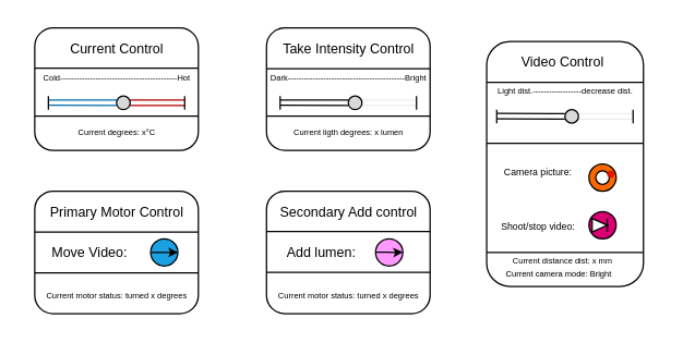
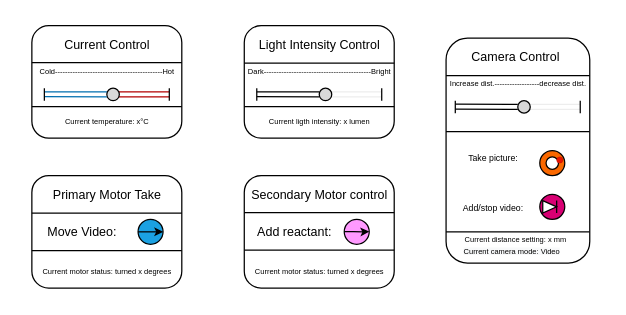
  <mxCell id="0" />
  <mxCell id="1" parent="0" />
  <mxCell id="2" value="" style="rounded=1;whiteSpace=wrap;html=1;" parent="1" vertex="1"><mxGeometry x="25" y="20" width="120" height="90" as="geometry" /></mxCell>
  <mxCell id="3" value="" style="shape=link;html=1;rounded=0;startArrow=none;sketch=0;fillColor=#e51400;strokeColor=#B20000;" parent="1" source="4" edge="1"><mxGeometry width="100" relative="1" as="geometry"><mxPoint x="35" y="74.88" as="sourcePoint" /><mxPoint x="135" y="75" as="targetPoint" /><Array as="points"><mxPoint x="85" y="74.88" /></Array></mxGeometry></mxCell>
  <mxCell id="4" value="" style="ellipse;whiteSpace=wrap;html=1;aspect=fixed;fillStyle=auto;fillColor=#D9D9D9;" parent="1" vertex="1"><mxGeometry x="85" y="70" width="10" height="10" as="geometry" /></mxCell>
  <mxCell id="5" value="" style="shape=link;html=1;rounded=0;endArrow=none;fillColor=#1ba1e2;strokeColor=#006EAF;" parent="1" target="4" edge="1"><mxGeometry width="100" relative="1" as="geometry"><mxPoint x="35" y="74.88" as="sourcePoint" /><mxPoint x="135" y="74.88" as="targetPoint" /><Array as="points" /></mxGeometry></mxCell>
  <mxCell id="6" value="" style="endArrow=none;html=1;rounded=0;shadow=0;" parent="1" edge="1"><mxGeometry width="50" height="50" relative="1" as="geometry"><mxPoint x="135" y="80" as="sourcePoint" /><mxPoint x="135" y="80" as="targetPoint" /><Array as="points"><mxPoint x="135" y="70" /></Array></mxGeometry></mxCell>
  <mxCell id="7" value="" style="endArrow=none;html=1;rounded=0;shadow=0;" parent="1" edge="1"><mxGeometry width="50" height="50" relative="1" as="geometry"><mxPoint x="35" y="80" as="sourcePoint" /><mxPoint x="35" y="80" as="targetPoint" /><Array as="points"><mxPoint x="35" y="70" /></Array></mxGeometry></mxCell>
  <mxCell id="8" value="" style="rounded=1;whiteSpace=wrap;html=1;" parent="1" vertex="1"><mxGeometry x="195" y="20" width="120" height="90" as="geometry" /></mxCell>
  <mxCell id="9" value="" style="shape=link;html=1;rounded=0;startArrow=none;sketch=0;strokeColor=#EDEDED;" parent="1" source="10" edge="1"><mxGeometry width="100" relative="1" as="geometry"><mxPoint x="205" y="74.88" as="sourcePoint" /><mxPoint x="305" y="75" as="targetPoint" /><Array as="points"><mxPoint x="255" y="74.88" /></Array></mxGeometry></mxCell>
  <mxCell id="10" value="" style="ellipse;whiteSpace=wrap;html=1;aspect=fixed;fillStyle=auto;fillColor=#D9D9D9;" parent="1" vertex="1"><mxGeometry x="255" y="70" width="10" height="10" as="geometry" /></mxCell>
  <mxCell id="11" value="" style="shape=link;html=1;rounded=0;endArrow=none;fillColor=#1ba1e2;strokeColor=#000000;" parent="1" target="10" edge="1"><mxGeometry width="100" relative="1" as="geometry"><mxPoint x="205" y="74.88" as="sourcePoint" /><mxPoint x="305" y="74.88" as="targetPoint" /><Array as="points" /></mxGeometry></mxCell>
  <mxCell id="12" value="" style="endArrow=none;html=1;rounded=0;shadow=0;" parent="1" edge="1"><mxGeometry width="50" height="50" relative="1" as="geometry"><mxPoint x="305" y="80" as="sourcePoint" /><mxPoint x="305" y="80" as="targetPoint" /><Array as="points"><mxPoint x="305" y="70" /></Array></mxGeometry></mxCell>
  <mxCell id="13" value="" style="endArrow=none;html=1;rounded=0;shadow=0;" parent="1" edge="1"><mxGeometry width="50" height="50" relative="1" as="geometry"><mxPoint x="205" y="80" as="sourcePoint" /><mxPoint x="205" y="80" as="targetPoint" /><Array as="points"><mxPoint x="205" y="70" /></Array></mxGeometry></mxCell>
  <mxCell id="14" value="&lt;br&gt;&lt;br&gt;" style="rounded=1;whiteSpace=wrap;html=1;fillStyle=auto;" parent="1" vertex="1"><mxGeometry x="25" y="140" width="120" height="90" as="geometry" /></mxCell>
  <mxCell id="15" value="" style="ellipse;whiteSpace=wrap;html=1;aspect=fixed;fillStyle=auto;fillColor=#1ba1e2;fontColor=#ffffff;strokeColor=#000000;labelBorderColor=#000000;" parent="1" vertex="1"><mxGeometry x="110" y="175" width="20" height="20" as="geometry" /></mxCell>
  <mxCell id="16" value="&lt;span style=&quot;&quot;&gt;&lt;font style=&quot;font-size: 10px;&quot;&gt;Move Video:&lt;/font&gt;&lt;/span&gt;" style="text;html=1;align=center;verticalAlign=middle;resizable=0;points=[];autosize=1;strokeColor=none;fillColor=none;fontColor=#000000;" parent="1" vertex="1"><mxGeometry x="25" y="170" width="80" height="30" as="geometry" /></mxCell>
  <mxCell id="17" value="" style="endArrow=classic;html=1;rounded=1;shadow=0;labelBackgroundColor=#FF3333;labelBorderColor=#FF3333;sketch=0;fontColor=#000000;startSize=1;endSize=4;sourcePerimeterSpacing=1;targetPerimeterSpacing=0;" parent="1" edge="1"><mxGeometry width="50" height="50" relative="1" as="geometry"><mxPoint x="110" y="185" as="sourcePoint" /><mxPoint x="130" y="185" as="targetPoint" /></mxGeometry></mxCell>
  <mxCell id="18" value="" style="rounded=1;whiteSpace=wrap;html=1;fillStyle=auto;" parent="1" vertex="1"><mxGeometry x="195" y="140" width="120" height="90" as="geometry" /></mxCell>
  <mxCell id="19" value="" style="ellipse;whiteSpace=wrap;html=1;aspect=fixed;fillStyle=auto;fillColor=#FF99FF;fontColor=#ffffff;strokeColor=#000000;labelBorderColor=#000000;" parent="1" vertex="1"><mxGeometry x="275" y="175" width="20" height="20" as="geometry" /></mxCell>
- <mxCell id="20" value="&lt;span style=&quot;&quot;&gt;&lt;font style=&quot;font-size: 10px;&quot;&gt;Add lumen:&lt;/font&gt;&lt;/span&gt;" style="text;html=1;align=center;verticalAlign=middle;resizable=0;points=[];autosize=1;strokeColor=none;fillColor=none;fontColor=#000000;" parent="1" vertex="1"><mxGeometry x="195" y="170" width="80" height="30" as="geometry" /></mxCell>
+ <mxCell id="20" value="&lt;span style=&quot;&quot;&gt;&lt;font style=&quot;font-size: 10px;&quot;&gt;Add reactant:&lt;/font&gt;&lt;/span&gt;" style="text;html=1;align=center;verticalAlign=middle;resizable=0;points=[];autosize=1;strokeColor=none;fillColor=none;fontColor=#000000;" parent="1" vertex="1"><mxGeometry x="195" y="170" width="80" height="30" as="geometry" /></mxCell>
  <mxCell id="21" value="" style="endArrow=classic;html=1;rounded=1;shadow=0;labelBackgroundColor=#FF3333;labelBorderColor=#FF3333;sketch=0;fontColor=#000000;startSize=1;endSize=4;sourcePerimeterSpacing=1;targetPerimeterSpacing=0;" parent="1" edge="1"><mxGeometry width="50" height="50" relative="1" as="geometry"><mxPoint x="275" y="184.8" as="sourcePoint" /><mxPoint x="295" y="184.8" as="targetPoint" /><Array as="points"><mxPoint x="290" y="185" /></Array></mxGeometry></mxCell>
  <mxCell id="22" value="" style="rounded=1;whiteSpace=wrap;html=1;fillStyle=auto;" vertex="1" parent="1"><mxGeometry x="356.5" y="30" width="115" height="180" as="geometry" /></mxCell>
- <mxCell id="23" value="&lt;font style=&quot;font-size: 6px;&quot;&gt;Light dist.------------------decrease dist.&lt;/font&gt;" style="text;html=1;align=center;verticalAlign=middle;resizable=0;points=[];autosize=1;strokeColor=none;fillColor=none;fontColor=#000000;" vertex="1" parent="1"><mxGeometry x="349" y="50" width="130" height="30" as="geometry" /></mxCell>
+ <mxCell id="23" value="&lt;font style=&quot;font-size: 6px;&quot;&gt;Increase dist.------------------decrease dist.&lt;/font&gt;" style="text;html=1;align=center;verticalAlign=middle;resizable=0;points=[];autosize=1;strokeColor=none;fillColor=none;fontColor=#000000;" vertex="1" parent="1"><mxGeometry x="349" y="50" width="130" height="30" as="geometry" /></mxCell>
  <mxCell id="24" value="" style="shape=link;html=1;rounded=0;startArrow=none;sketch=0;strokeColor=#EDEDED;" edge="1" parent="1" source="25"><mxGeometry width="100" relative="1" as="geometry"><mxPoint x="363.88" y="84.88" as="sourcePoint" /><mxPoint x="463.88" y="85" as="targetPoint" /><Array as="points"><mxPoint x="413.88" y="84.88" /></Array></mxGeometry></mxCell>
  <mxCell id="25" value="" style="ellipse;whiteSpace=wrap;html=1;aspect=fixed;fillStyle=auto;fillColor=#D9D9D9;" vertex="1" parent="1"><mxGeometry x="413.88" y="80" width="10" height="10" as="geometry" /></mxCell>
  <mxCell id="26" value="" style="shape=link;html=1;rounded=0;endArrow=none;fillColor=#1ba1e2;strokeColor=#000000;" edge="1" parent="1" target="25"><mxGeometry width="100" relative="1" as="geometry"><mxPoint x="363.88" y="84.88" as="sourcePoint" /><mxPoint x="463.88" y="84.88" as="targetPoint" /><Array as="points" /></mxGeometry></mxCell>
  <mxCell id="27" value="" style="endArrow=none;html=1;rounded=0;shadow=0;" edge="1" parent="1"><mxGeometry width="50" height="50" relative="1" as="geometry"><mxPoint x="463.88" y="90" as="sourcePoint" /><mxPoint x="463.88" y="90" as="targetPoint" /><Array as="points"><mxPoint x="463.88" y="80" /></Array></mxGeometry></mxCell>
  <mxCell id="28" value="" style="endArrow=none;html=1;rounded=0;shadow=0;" edge="1" parent="1"><mxGeometry width="50" height="50" relative="1" as="geometry"><mxPoint x="363.88" y="90" as="sourcePoint" /><mxPoint x="363.88" y="90" as="targetPoint" /><Array as="points"><mxPoint x="363.88" y="80" /></Array></mxGeometry></mxCell>
  <mxCell id="29" value="" style="endArrow=none;html=1;rounded=0;exitX=0;exitY=0.5;exitDx=0;exitDy=0;entryX=1;entryY=0.5;entryDx=0;entryDy=0;" edge="1" parent="1"><mxGeometry width="50" height="50" relative="1" as="geometry"><mxPoint x="356.5" y="60" as="sourcePoint" /><mxPoint x="471.5" y="60" as="targetPoint" /></mxGeometry></mxCell>
- <mxCell id="30" value="&lt;font style=&quot;font-size: 10px;&quot;&gt;Video Control&lt;/font&gt;" style="text;html=1;align=center;verticalAlign=middle;resizable=0;points=[];autosize=1;strokeColor=none;fillColor=none;fontColor=#000000;" vertex="1" parent="1"><mxGeometry x="366.5" y="30" width="90" height="30" as="geometry" /></mxCell>
- <mxCell id="31" value="&lt;font style=&quot;font-size: 10px;&quot;&gt;Take Intensity Control&lt;/font&gt;" style="text;html=1;align=center;verticalAlign=middle;resizable=0;points=[];autosize=1;strokeColor=none;fillColor=none;fontColor=#000000;" vertex="1" parent="1"><mxGeometry x="195" y="20" width="120" height="30" as="geometry" /></mxCell>
+ <mxCell id="30" value="&lt;font style=&quot;font-size: 10px;&quot;&gt;Camera Control&lt;/font&gt;" style="text;html=1;align=center;verticalAlign=middle;resizable=0;points=[];autosize=1;strokeColor=none;fillColor=none;fontColor=#000000;" vertex="1" parent="1"><mxGeometry x="366.5" y="30" width="90" height="30" as="geometry" /></mxCell>
+ <mxCell id="31" value="&lt;font style=&quot;font-size: 10px;&quot;&gt;Light Intensity Control&lt;/font&gt;" style="text;html=1;align=center;verticalAlign=middle;resizable=0;points=[];autosize=1;strokeColor=none;fillColor=none;fontColor=#000000;" vertex="1" parent="1"><mxGeometry x="195" y="20" width="120" height="30" as="geometry" /></mxCell>
  <mxCell id="32" value="&lt;font style=&quot;font-size: 10px;&quot;&gt;Current Control&lt;/font&gt;" style="text;html=1;align=center;verticalAlign=middle;resizable=0;points=[];autosize=1;strokeColor=none;fillColor=none;fontColor=#000000;" vertex="1" parent="1"><mxGeometry x="30" y="20" width="110" height="30" as="geometry" /></mxCell>
- <mxCell id="33" value="&lt;font style=&quot;font-size: 10px;&quot;&gt;Secondary Add control&lt;/font&gt;" style="text;html=1;align=center;verticalAlign=middle;resizable=0;points=[];autosize=1;strokeColor=none;fillColor=none;fontColor=#000000;" vertex="1" parent="1"><mxGeometry x="190" y="140" width="130" height="30" as="geometry" /></mxCell>
- <mxCell id="34" value="&lt;font style=&quot;font-size: 10px;&quot;&gt;Primary Motor Control&lt;/font&gt;" style="text;html=1;align=center;verticalAlign=middle;resizable=0;points=[];autosize=1;strokeColor=none;fillColor=none;fontColor=#000000;" vertex="1" parent="1"><mxGeometry x="25" y="140" width="120" height="30" as="geometry" /></mxCell>
+ <mxCell id="33" value="&lt;font style=&quot;font-size: 10px;&quot;&gt;Secondary Motor control&lt;/font&gt;" style="text;html=1;align=center;verticalAlign=middle;resizable=0;points=[];autosize=1;strokeColor=none;fillColor=none;fontColor=#000000;" vertex="1" parent="1"><mxGeometry x="190" y="140" width="130" height="30" as="geometry" /></mxCell>
+ <mxCell id="34" value="&lt;font style=&quot;font-size: 10px;&quot;&gt;Primary Motor Take&lt;/font&gt;" style="text;html=1;align=center;verticalAlign=middle;resizable=0;points=[];autosize=1;strokeColor=none;fillColor=none;fontColor=#000000;" vertex="1" parent="1"><mxGeometry x="25" y="140" width="120" height="30" as="geometry" /></mxCell>
  <mxCell id="35" value="&lt;font style=&quot;font-size: 6px;&quot;&gt;Cold-------------------------------------------Hot&lt;/font&gt;" style="text;html=1;align=center;verticalAlign=middle;resizable=0;points=[];autosize=1;strokeColor=none;fillColor=none;fontColor=#000000;" vertex="1" parent="1"><mxGeometry x="20" y="40" width="130" height="30" as="geometry" /></mxCell>
- <mxCell id="36" value="&lt;font style=&quot;font-size: 6px;&quot;&gt;Current degrees: x°C&lt;/font&gt;" style="text;html=1;align=center;verticalAlign=middle;resizable=0;points=[];autosize=1;strokeColor=none;fillColor=none;fontColor=#000000;" vertex="1" parent="1"><mxGeometry x="40" y="80" width="90" height="30" as="geometry" /></mxCell>
+ <mxCell id="36" value="&lt;font style=&quot;font-size: 6px;&quot;&gt;Current temperature: x°C&lt;/font&gt;" style="text;html=1;align=center;verticalAlign=middle;resizable=0;points=[];autosize=1;strokeColor=none;fillColor=none;fontColor=#000000;" vertex="1" parent="1"><mxGeometry x="40" y="80" width="90" height="30" as="geometry" /></mxCell>
  <mxCell id="37" value="&lt;font style=&quot;font-size: 6px;&quot;&gt;Dark-------------------------------------------Bright&lt;/font&gt;" style="text;html=1;align=center;verticalAlign=middle;resizable=0;points=[];autosize=1;strokeColor=none;fillColor=none;fontColor=#000000;" vertex="1" parent="1"><mxGeometry x="185" y="40" width="140" height="30" as="geometry" /></mxCell>
- <mxCell id="38" value="&lt;font style=&quot;font-size: 6px;&quot;&gt;Current ligth degrees: x lumen&lt;/font&gt;" style="text;html=1;align=center;verticalAlign=middle;resizable=0;points=[];autosize=1;strokeColor=none;fillColor=none;fontColor=#000000;" vertex="1" parent="1"><mxGeometry x="205" y="80" width="100" height="30" as="geometry" /></mxCell>
+ <mxCell id="38" value="&lt;font style=&quot;font-size: 6px;&quot;&gt;Current ligth intensity: x lumen&lt;/font&gt;" style="text;html=1;align=center;verticalAlign=middle;resizable=0;points=[];autosize=1;strokeColor=none;fillColor=none;fontColor=#000000;" vertex="1" parent="1"><mxGeometry x="205" y="80" width="100" height="30" as="geometry" /></mxCell>
  <mxCell id="39" value="&lt;font style=&quot;font-size: 6px;&quot;&gt;Current motor status: turned x degrees&lt;/font&gt;" style="text;html=1;align=center;verticalAlign=middle;resizable=0;points=[];autosize=1;strokeColor=none;fillColor=none;fontColor=#000000;" vertex="1" parent="1"><mxGeometry x="20" y="200" width="130" height="30" as="geometry" /></mxCell>
  <mxCell id="40" value="&lt;font style=&quot;font-size: 6px;&quot;&gt;Current motor status: turned x degrees&lt;/font&gt;" style="text;html=1;align=center;verticalAlign=middle;resizable=0;points=[];autosize=1;strokeColor=none;fillColor=none;fontColor=#000000;" vertex="1" parent="1"><mxGeometry x="190" y="200" width="130" height="30" as="geometry" /></mxCell>
  <mxCell id="41" value="" style="endArrow=none;html=1;rounded=0;fontSize=10;" edge="1" parent="1"><mxGeometry width="50" height="50" relative="1" as="geometry"><mxPoint x="25" y="170" as="sourcePoint" /><mxPoint x="145" y="170" as="targetPoint" /></mxGeometry></mxCell>
  <mxCell id="42" value="" style="endArrow=none;html=1;rounded=0;fontSize=10;" edge="1" parent="1"><mxGeometry width="50" height="50" relative="1" as="geometry"><mxPoint x="25" y="200" as="sourcePoint" /><mxPoint x="145" y="200" as="targetPoint" /><Array as="points"><mxPoint x="85" y="200" /></Array></mxGeometry></mxCell>
  <mxCell id="43" value="" style="endArrow=none;html=1;rounded=0;fontSize=10;" edge="1" parent="1"><mxGeometry width="50" height="50" relative="1" as="geometry"><mxPoint x="195" y="199.6" as="sourcePoint" /><mxPoint x="315" y="199.6" as="targetPoint" /></mxGeometry></mxCell>
  <mxCell id="44" value="" style="endArrow=none;html=1;rounded=0;fontSize=10;" edge="1" parent="1"><mxGeometry width="50" height="50" relative="1" as="geometry"><mxPoint x="195" y="169.6" as="sourcePoint" /><mxPoint x="315" y="169.6" as="targetPoint" /></mxGeometry></mxCell>
  <mxCell id="45" value="" style="endArrow=none;html=1;rounded=0;fontSize=10;" edge="1" parent="1"><mxGeometry width="50" height="50" relative="1" as="geometry"><mxPoint x="25" y="84.8" as="sourcePoint" /><mxPoint x="145" y="84.8" as="targetPoint" /></mxGeometry></mxCell>
  <mxCell id="46" value="" style="endArrow=none;html=1;rounded=0;fontSize=10;" edge="1" parent="1"><mxGeometry width="50" height="50" relative="1" as="geometry"><mxPoint x="25" y="49.6" as="sourcePoint" /><mxPoint x="145" y="49.6" as="targetPoint" /></mxGeometry></mxCell>
  <mxCell id="47" value="" style="endArrow=none;html=1;rounded=0;fontSize=10;" edge="1" parent="1"><mxGeometry width="50" height="50" relative="1" as="geometry"><mxPoint x="195" y="50" as="sourcePoint" /><mxPoint x="315" y="50" as="targetPoint" /></mxGeometry></mxCell>
  <mxCell id="48" value="" style="endArrow=none;html=1;rounded=0;fontSize=10;" edge="1" parent="1"><mxGeometry width="50" height="50" relative="1" as="geometry"><mxPoint x="195" y="84.8" as="sourcePoint" /><mxPoint x="315" y="84.8" as="targetPoint" /></mxGeometry></mxCell>
  <mxCell id="49" value="" style="endArrow=none;html=1;rounded=0;fontSize=10;entryX=0.998;entryY=0.416;entryDx=0;entryDy=0;entryPerimeter=0;" edge="1" parent="1" target="22"><mxGeometry width="50" height="50" relative="1" as="geometry"><mxPoint x="356.5" y="104.8" as="sourcePoint" /><mxPoint x="476.5" y="104.8" as="targetPoint" /></mxGeometry></mxCell>
  <mxCell id="50" value="" style="ellipse;whiteSpace=wrap;html=1;aspect=fixed;fontSize=6;fillColor=#fa6800;strokeColor=#000000;fontColor=#000000;" vertex="1" parent="1"><mxGeometry x="431.5" y="120" width="20" height="20" as="geometry" /></mxCell>
  <mxCell id="51" value="" style="ellipse;whiteSpace=wrap;html=1;aspect=fixed;fontSize=6;fillColor=#d80073;fontColor=#ffffff;strokeColor=#000000;" vertex="1" parent="1"><mxGeometry x="431.5" y="155" width="20" height="20" as="geometry" /></mxCell>
  <mxCell id="52" value="" style="endArrow=none;html=1;rounded=0;fontSize=10;entryX=0.998;entryY=0.416;entryDx=0;entryDy=0;entryPerimeter=0;" edge="1" parent="1"><mxGeometry width="50" height="50" relative="1" as="geometry"><mxPoint x="356.5" y="185" as="sourcePoint" /><mxPoint x="471.27" y="185.08" as="targetPoint" /></mxGeometry></mxCell>
- <mxCell id="53" value="&lt;font style=&quot;font-size: 7px;&quot;&gt;Camera picture:&lt;/font&gt;" style="text;html=1;align=center;verticalAlign=middle;resizable=0;points=[];autosize=1;strokeColor=none;fillColor=none;fontColor=#000000;" vertex="1" parent="1"><mxGeometry x="363.88" y="110" width="60" height="30" as="geometry" /></mxCell>
- <mxCell id="54" value="&lt;font style=&quot;font-size: 7px;&quot;&gt;Shoot/stop video:&lt;/font&gt;" style="text;html=1;align=center;verticalAlign=middle;resizable=0;points=[];autosize=1;strokeColor=none;fillColor=none;fontColor=#000000;" vertex="1" parent="1"><mxGeometry x="353.88" y="150" width="80" height="30" as="geometry" /></mxCell>
- <mxCell id="55" value="&lt;font style=&quot;font-size: 6px;&quot;&gt;Current distance dist: x mm&lt;br&gt;&lt;/font&gt;" style="text;html=1;align=center;verticalAlign=middle;resizable=0;points=[];autosize=1;strokeColor=none;fillColor=none;fontColor=#000000;" vertex="1" parent="1"><mxGeometry x="361.5" y="175" width="100" height="30" as="geometry" /></mxCell>
- <mxCell id="56" value="&lt;span style=&quot;color: rgb(0, 0, 0); font-family: Helvetica; font-size: 6px; font-style: normal; font-variant-ligatures: normal; font-variant-caps: normal; font-weight: 400; letter-spacing: normal; orphans: 2; text-align: center; text-indent: 0px; text-transform: none; widows: 2; word-spacing: 0px; -webkit-text-stroke-width: 0px; background-color: rgb(248, 249, 250); text-decoration-thickness: initial; text-decoration-style: initial; text-decoration-color: initial; float: none; display: inline !important;&quot;&gt;Current camera mode: Bright&lt;/span&gt;" style="text;whiteSpace=wrap;html=1;fontSize=7;" vertex="1" parent="1"><mxGeometry x="369" y="190" width="92.5" height="20" as="geometry" /></mxCell>
+ <mxCell id="53" value="&lt;font style=&quot;font-size: 7px;&quot;&gt;Take picture:&lt;/font&gt;" style="text;html=1;align=center;verticalAlign=middle;resizable=0;points=[];autosize=1;strokeColor=none;fillColor=none;fontColor=#000000;" vertex="1" parent="1"><mxGeometry x="363.88" y="110" width="60" height="30" as="geometry" /></mxCell>
+ <mxCell id="54" value="&lt;font style=&quot;font-size: 7px;&quot;&gt;Add/stop video:&lt;/font&gt;" style="text;html=1;align=center;verticalAlign=middle;resizable=0;points=[];autosize=1;strokeColor=none;fillColor=none;fontColor=#000000;" vertex="1" parent="1"><mxGeometry x="353.88" y="150" width="80" height="30" as="geometry" /></mxCell>
+ <mxCell id="55" value="&lt;font style=&quot;font-size: 6px;&quot;&gt;Current distance setting: x mm&lt;br&gt;&lt;/font&gt;" style="text;html=1;align=center;verticalAlign=middle;resizable=0;points=[];autosize=1;strokeColor=none;fillColor=none;fontColor=#000000;" vertex="1" parent="1"><mxGeometry x="361.5" y="175" width="100" height="30" as="geometry" /></mxCell>
+ <mxCell id="56" value="&lt;span style=&quot;color: rgb(0, 0, 0); font-family: Helvetica; font-size: 6px; font-style: normal; font-variant-ligatures: normal; font-variant-caps: normal; font-weight: 400; letter-spacing: normal; orphans: 2; text-align: center; text-indent: 0px; text-transform: none; widows: 2; word-spacing: 0px; -webkit-text-stroke-width: 0px; background-color: rgb(248, 249, 250); text-decoration-thickness: initial; text-decoration-style: initial; text-decoration-color: initial; float: none; display: inline !important;&quot;&gt;Current camera mode: Video&lt;/span&gt;" style="text;whiteSpace=wrap;html=1;fontSize=7;" vertex="1" parent="1"><mxGeometry x="369" y="190" width="92.5" height="20" as="geometry" /></mxCell>
  <mxCell id="57" value="" style="triangle;whiteSpace=wrap;html=1;strokeColor=#000000;fontSize=7;" vertex="1" parent="1"><mxGeometry x="433.88" y="160" width="11.12" height="10" as="geometry" /></mxCell>
  <mxCell id="58" value="" style="endArrow=none;html=1;rounded=0;fontSize=7;" edge="1" parent="1"><mxGeometry width="50" height="50" relative="1" as="geometry"><mxPoint x="445" y="170" as="sourcePoint" /><mxPoint x="445" y="160" as="targetPoint" /><Array as="points"><mxPoint x="445" y="160" /></Array></mxGeometry></mxCell>
  <mxCell id="59" value="" style="ellipse;whiteSpace=wrap;html=1;aspect=fixed;strokeColor=#000000;fontSize=7;" vertex="1" parent="1"><mxGeometry x="436.5" y="125" width="10" height="10" as="geometry" /></mxCell>
  <mxCell id="60" value="" style="ellipse;whiteSpace=wrap;html=1;aspect=fixed;strokeColor=#B20000;fontSize=7;strokeWidth=0.3;fillColor=#e51400;fontColor=#ffffff;" vertex="1" parent="1"><mxGeometry x="445" y="125" width="5" height="5" as="geometry" /></mxCell>
